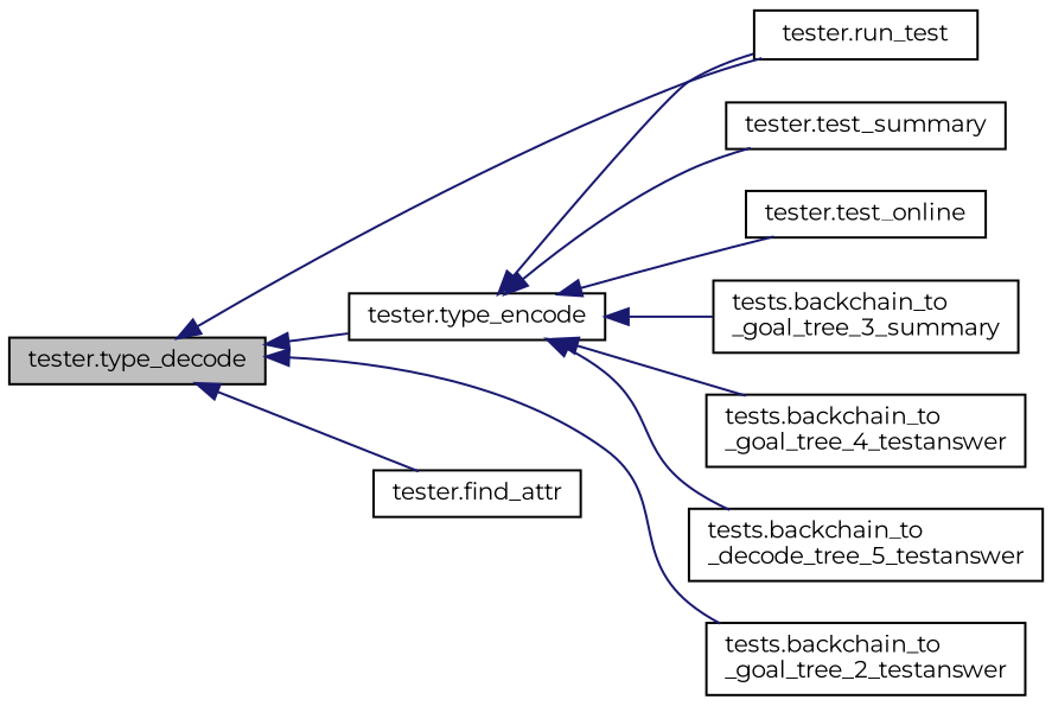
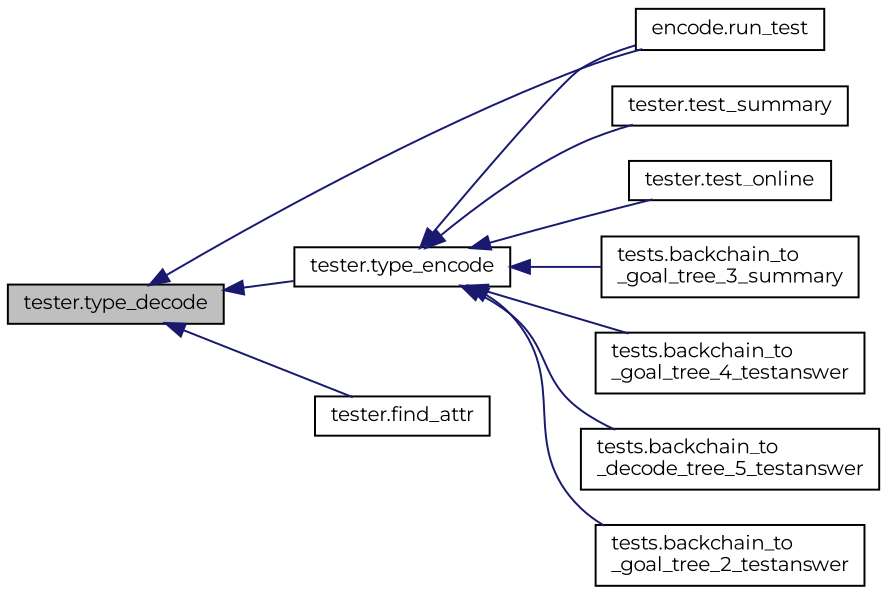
  digraph {
    fontname=Montserrat
    rankdir=LR
    node [color=black fillcolor=white fontname=Montserrat fontsize=10 shape=record style=filled]
    edge [color=midnightblue dir=back fontname=Montserrat fontsize=10 labelfontname=Helvetica labelfontsize=10 style=solid]
    n1 [fillcolor=grey75 fontcolor=black height=0.2 label="tester.type_decode" width=0.4]
    n2 [height=0.2 label="tester.type_encode" width=0.4]
    n3 [height=0.2 label="tester.find_attr" width=0.4]
-   n4 [height=0.2 label="tester.run_test" width=0.4]
+   n4 [height=0.2 label="encode.run_test" width=0.4]
    n5 [height=0.2 label="tester.test_summary" width=0.4]
    n6 [height=0.2 label="tester.test_online" width=0.4]
    n7 [height=0.2 label="tests.backchain_to\l_goal_tree_2_testanswer" width=0.4]
    n8 [height=0.2 label="tests.backchain_to\l_goal_tree_3_summary" width=0.4]
    n9 [height=0.2 label="tests.backchain_to\l_goal_tree_4_testanswer" width=0.4]
    n10 [height=0.2 label="tests.backchain_to\l_decode_tree_5_testanswer" width=0.4]
    n1 -> n2
    n1 -> n3
    n1 -> n4
    n2 -> n4
    n2 -> n5
    n2 -> n6
-   n1 -> n7
+   n2 -> n7
    n2 -> n8
    n2 -> n9
    n2 -> n10
  }
